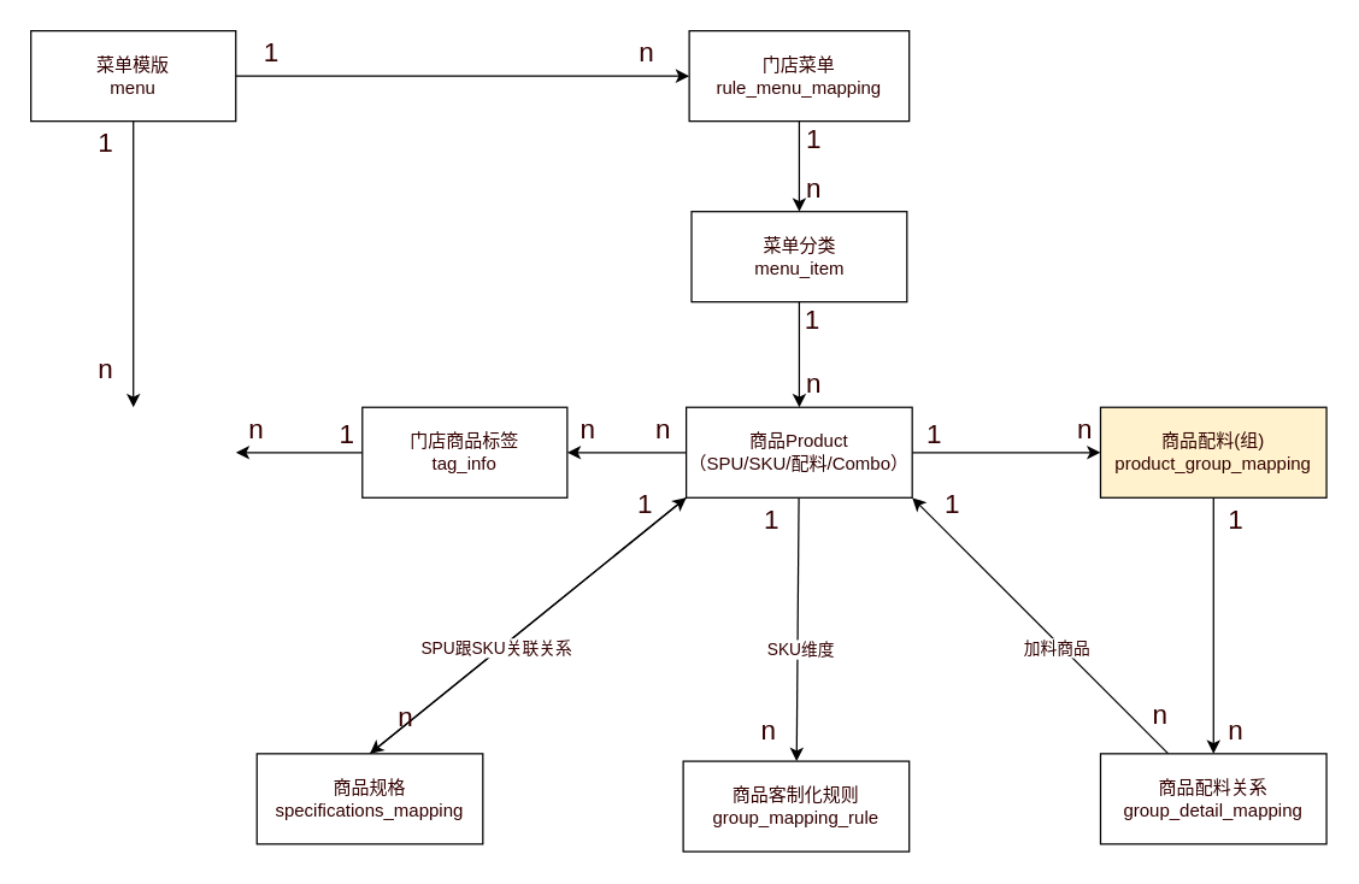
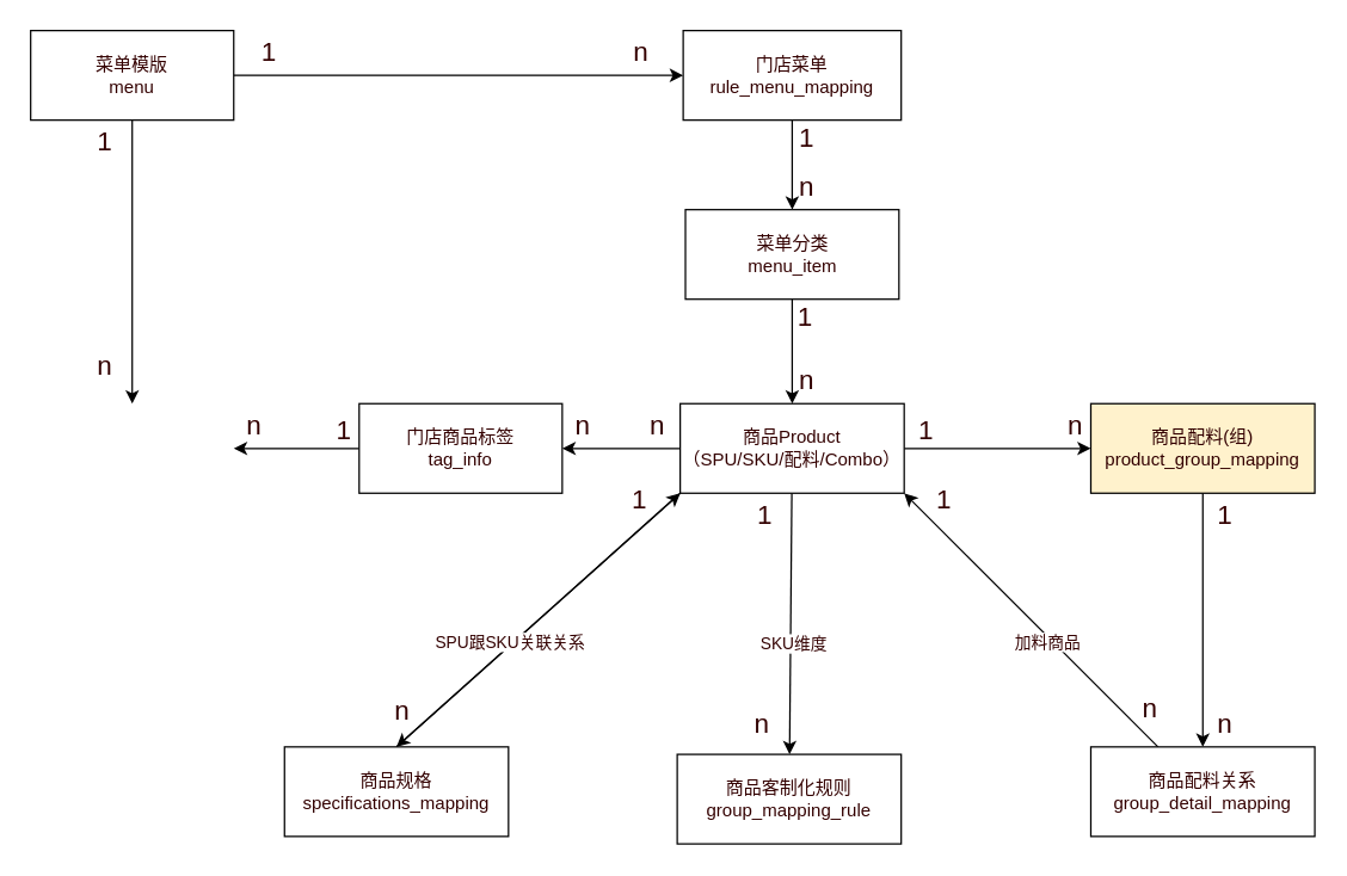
  <mxCell id="0" />
  <mxCell id="1" parent="0" />
  <mxCell id="2" style="rounded=0;orthogonalLoop=1;jettySize=auto;html=1;exitX=0;exitY=1;exitDx=0;exitDy=0;entryX=0.5;entryY=0;entryDx=0;entryDy=0;fontColor=#330000;" parent="1" source="7" target="19" edge="1"><mxGeometry relative="1" as="geometry"><mxPoint x="269.634" y="505" as="targetPoint" /></mxGeometry></mxCell>
  <mxCell id="3" style="rounded=0;orthogonalLoop=1;jettySize=auto;html=1;fontColor=#330000;" parent="1" source="7" target="20" edge="1"><mxGeometry relative="1" as="geometry" /></mxCell>
  <mxCell id="4" value="SKU维度" style="edgeLabel;html=1;align=center;verticalAlign=middle;resizable=0;points=[];fontColor=#330000;" parent="3" vertex="1" connectable="0"><mxGeometry x="-0.209" y="2" relative="1" as="geometry"><mxPoint x="-1" y="31" as="offset" /></mxGeometry></mxCell>
  <mxCell id="5" style="edgeStyle=orthogonalEdgeStyle;rounded=0;orthogonalLoop=1;jettySize=auto;html=1;entryX=0;entryY=0.5;entryDx=0;entryDy=0;fontColor=#330000;" parent="1" source="7" target="12" edge="1"><mxGeometry relative="1" as="geometry" /></mxCell>
  <mxCell id="6" style="edgeStyle=orthogonalEdgeStyle;rounded=0;orthogonalLoop=1;jettySize=auto;html=1;entryX=1;entryY=0.5;entryDx=0;entryDy=0;fontColor=#330000;" parent="1" source="7" target="25" edge="1"><mxGeometry relative="1" as="geometry" /></mxCell>
  <mxCell id="7" value="&lt;div&gt;商品P&lt;span style=&quot;background-color: initial;&quot;&gt;roduct&lt;/span&gt;&lt;/div&gt;&lt;div&gt;（SPU/SKU/配料/Combo）&lt;/div&gt;" style="rounded=0;whiteSpace=wrap;html=1;fontColor=#330000;" parent="1" vertex="1"><mxGeometry x="455" y="270" width="150" height="60" as="geometry" /></mxCell>
  <mxCell id="8" style="edgeStyle=orthogonalEdgeStyle;rounded=0;orthogonalLoop=1;jettySize=auto;html=1;fontColor=#330000;endArrow=none;endFill=0;startArrow=classic;startFill=1;" parent="1" source="10" target="16" edge="1"><mxGeometry relative="1" as="geometry" /></mxCell>
  <mxCell id="9" style="edgeStyle=orthogonalEdgeStyle;rounded=0;orthogonalLoop=1;jettySize=auto;html=1;entryX=0.5;entryY=0;entryDx=0;entryDy=0;fontColor=#330000;" parent="1" source="10" target="14" edge="1"><mxGeometry relative="1" as="geometry" /></mxCell>
  <mxCell id="10" value="&lt;div&gt;&lt;span style=&quot;background-color: initial;&quot;&gt;门店菜单&lt;/span&gt;&lt;br&gt;&lt;/div&gt;&lt;div&gt;&lt;div&gt;rule_menu_mapping&lt;/div&gt;&lt;/div&gt;" style="rounded=0;whiteSpace=wrap;html=1;fontColor=#330000;" parent="1" vertex="1"><mxGeometry x="457" y="20" width="146" height="60" as="geometry" /></mxCell>
  <mxCell id="11" style="edgeStyle=orthogonalEdgeStyle;rounded=0;orthogonalLoop=1;jettySize=auto;html=1;fontColor=#330000;" parent="1" source="12" target="23" edge="1"><mxGeometry relative="1" as="geometry" /></mxCell>
  <mxCell id="12" value="&lt;div&gt;商品配料(组)&lt;/div&gt;&lt;div&gt;product_group_mapping&lt;br&gt;&lt;/div&gt;" style="rounded=0;whiteSpace=wrap;html=1;fontColor=#330000;fillColor=#fff2cc;" parent="1" vertex="1"><mxGeometry x="730" y="270" width="150" height="60" as="geometry" /></mxCell>
  <mxCell id="13" style="rounded=0;orthogonalLoop=1;jettySize=auto;html=1;entryX=0.5;entryY=0;entryDx=0;entryDy=0;exitX=0.5;exitY=1;exitDx=0;exitDy=0;fontColor=#330000;" parent="1" source="14" target="7" edge="1"><mxGeometry relative="1" as="geometry" /></mxCell>
  <mxCell id="14" value="&lt;div&gt;菜单分类&lt;/div&gt;&lt;div&gt;menu_item&lt;br&gt;&lt;/div&gt;" style="rounded=0;whiteSpace=wrap;html=1;fontColor=#330000;" parent="1" vertex="1"><mxGeometry x="458.5" y="140" width="143" height="60" as="geometry" /></mxCell>
  <mxCell id="15" style="edgeStyle=orthogonalEdgeStyle;rounded=0;orthogonalLoop=1;jettySize=auto;html=1;entryX=0.5;entryY=0;entryDx=0;entryDy=0;fontColor=#330000;" parent="1" source="16" edge="1"><mxGeometry relative="1" as="geometry"><mxPoint x="88" y="270" as="targetPoint" /></mxGeometry></mxCell>
  <mxCell id="16" value="&lt;div&gt;&lt;div&gt;菜单模版&lt;/div&gt;&lt;div&gt;menu&lt;/div&gt;&lt;/div&gt;" style="rounded=0;whiteSpace=wrap;html=1;fontColor=#330000;" parent="1" vertex="1"><mxGeometry x="20" y="20" width="136" height="60" as="geometry" /></mxCell>
  <mxCell id="17" style="rounded=0;orthogonalLoop=1;jettySize=auto;html=1;exitX=0.5;exitY=0;exitDx=0;exitDy=0;entryX=0;entryY=1;entryDx=0;entryDy=0;fontColor=#330000;" parent="1" source="19" target="7" edge="1"><mxGeometry relative="1" as="geometry"><mxPoint x="530" y="330" as="targetPoint" /><mxPoint x="269.634" y="505" as="sourcePoint" /></mxGeometry></mxCell>
  <mxCell id="18" value="SPU跟SKU关联关系" style="edgeLabel;html=1;align=center;verticalAlign=middle;resizable=0;points=[];fontColor=#330000;" parent="17" vertex="1" connectable="0"><mxGeometry x="-0.215" y="-2" relative="1" as="geometry"><mxPoint y="-5" as="offset" /></mxGeometry></mxCell>
- <mxCell id="19" value="&lt;div&gt;商品规格&lt;br&gt;&lt;/div&gt;specifications_mapping" style="rounded=0;whiteSpace=wrap;html=1;fontColor=#330000;" parent="1" vertex="1"><mxGeometry x="170" y="500" width="150" height="60" as="geometry" /></mxCell>
+ <mxCell id="19" value="&lt;div&gt;商品规格&lt;br&gt;&lt;/div&gt;specifications_mapping" style="rounded=0;whiteSpace=wrap;html=1;fontColor=#330000;" parent="1" vertex="1"><mxGeometry x="190" y="500" width="150" height="60" as="geometry" /></mxCell>
  <mxCell id="20" value="&lt;div&gt;商品客制化规则&lt;/div&gt;&lt;div&gt;group_mapping_rule&lt;br&gt;&lt;/div&gt;" style="rounded=0;whiteSpace=wrap;html=1;fontColor=#330000;" parent="1" vertex="1"><mxGeometry x="453" y="505" width="150" height="60" as="geometry" /></mxCell>
  <mxCell id="21" style="rounded=0;orthogonalLoop=1;jettySize=auto;html=1;entryX=1;entryY=1;entryDx=0;entryDy=0;fontColor=#330000;" parent="1" source="23" target="7" edge="1"><mxGeometry relative="1" as="geometry" /></mxCell>
  <mxCell id="22" value="加料商品" style="edgeLabel;html=1;align=center;verticalAlign=middle;resizable=0;points=[];fontColor=#330000;" parent="21" vertex="1" connectable="0"><mxGeometry x="0.029" y="-1" relative="1" as="geometry"><mxPoint x="12" y="18" as="offset" /></mxGeometry></mxCell>
  <mxCell id="23" value="&lt;div&gt;商品配料关系&lt;/div&gt;&lt;div&gt;group_detail_mapping&lt;br&gt;&lt;/div&gt;" style="rounded=0;whiteSpace=wrap;html=1;fontColor=#330000;" parent="1" vertex="1"><mxGeometry x="730" y="500" width="150" height="60" as="geometry" /></mxCell>
  <mxCell id="24" style="edgeStyle=orthogonalEdgeStyle;rounded=0;orthogonalLoop=1;jettySize=auto;html=1;entryX=1;entryY=0.5;entryDx=0;entryDy=0;fontColor=#330000;" parent="1" source="25" edge="1"><mxGeometry relative="1" as="geometry"><mxPoint x="156" y="300" as="targetPoint" /></mxGeometry></mxCell>
  <mxCell id="25" value="&lt;div&gt;&lt;span style=&quot;background-color: initial;&quot;&gt;门店商品标签&lt;/span&gt;&lt;br&gt;&lt;/div&gt;&lt;div&gt;tag_info&lt;br&gt;&lt;/div&gt;" style="rounded=0;whiteSpace=wrap;html=1;fontColor=#330000;" parent="1" vertex="1"><mxGeometry x="240" y="270" width="136" height="60" as="geometry" /></mxCell>
  <mxCell id="26" value="&lt;font style=&quot;font-size: 18px;&quot;&gt;1&lt;/font&gt;" style="text;html=1;align=center;verticalAlign=middle;whiteSpace=wrap;rounded=0;fontColor=#330000;fontSize=18;" parent="1" vertex="1"><mxGeometry x="150" y="20" width="60" height="30" as="geometry" /></mxCell>
  <mxCell id="27" value="&lt;font style=&quot;font-size: 18px;&quot;&gt;n&lt;/font&gt;" style="text;html=1;align=center;verticalAlign=middle;whiteSpace=wrap;rounded=0;fontColor=#330000;fontSize=18;" parent="1" vertex="1"><mxGeometry x="398.5" y="20" width="60" height="30" as="geometry" /></mxCell>
  <mxCell id="28" value="&lt;font style=&quot;font-size: 18px;&quot;&gt;1&lt;/font&gt;" style="text;html=1;align=center;verticalAlign=middle;whiteSpace=wrap;rounded=0;fontColor=#330000;fontSize=18;" parent="1" vertex="1"><mxGeometry x="40" y="80" width="60" height="30" as="geometry" /></mxCell>
  <mxCell id="29" value="&lt;font style=&quot;font-size: 18px;&quot;&gt;n&lt;/font&gt;" style="text;html=1;align=center;verticalAlign=middle;whiteSpace=wrap;rounded=0;fontColor=#330000;fontSize=18;" parent="1" vertex="1"><mxGeometry x="40" y="230" width="60" height="30" as="geometry" /></mxCell>
  <mxCell id="30" value="&lt;font style=&quot;font-size: 18px;&quot;&gt;n&lt;/font&gt;" style="text;html=1;align=center;verticalAlign=middle;whiteSpace=wrap;rounded=0;fontColor=#330000;fontSize=18;" parent="1" vertex="1"><mxGeometry x="140" y="270" width="60" height="30" as="geometry" /></mxCell>
  <mxCell id="31" value="&lt;font style=&quot;font-size: 18px;&quot;&gt;1&lt;/font&gt;" style="text;html=1;align=center;verticalAlign=middle;whiteSpace=wrap;rounded=0;fontColor=#330000;fontSize=18;" parent="1" vertex="1"><mxGeometry x="200" y="273" width="60" height="30" as="geometry" /></mxCell>
  <mxCell id="32" value="&lt;font style=&quot;font-size: 18px;&quot;&gt;1&lt;/font&gt;" style="text;html=1;align=center;verticalAlign=middle;whiteSpace=wrap;rounded=0;fontColor=#330000;fontSize=18;" parent="1" vertex="1"><mxGeometry x="398" y="320" width="60" height="30" as="geometry" /></mxCell>
  <mxCell id="33" value="&lt;font style=&quot;font-size: 18px;&quot;&gt;n&lt;/font&gt;" style="text;html=1;align=center;verticalAlign=middle;whiteSpace=wrap;rounded=0;fontColor=#330000;fontSize=18;" parent="1" vertex="1"><mxGeometry x="239" y="461" width="60" height="30" as="geometry" /></mxCell>
  <mxCell id="34" value="&lt;font style=&quot;font-size: 18px;&quot;&gt;1&lt;/font&gt;" style="text;html=1;align=center;verticalAlign=middle;whiteSpace=wrap;rounded=0;fontColor=#330000;fontSize=18;" parent="1" vertex="1"><mxGeometry x="482" y="330" width="60" height="30" as="geometry" /></mxCell>
  <mxCell id="35" value="&lt;font style=&quot;font-size: 18px;&quot;&gt;n&lt;/font&gt;" style="text;html=1;align=center;verticalAlign=middle;whiteSpace=wrap;rounded=0;fontColor=#330000;fontSize=18;" parent="1" vertex="1"><mxGeometry x="480" y="470" width="60" height="30" as="geometry" /></mxCell>
  <mxCell id="36" value="&lt;font style=&quot;font-size: 18px;&quot;&gt;1&lt;/font&gt;" style="text;html=1;align=center;verticalAlign=middle;whiteSpace=wrap;rounded=0;fontColor=#330000;fontSize=18;" parent="1" vertex="1"><mxGeometry x="601.5" y="320" width="60" height="30" as="geometry" /></mxCell>
  <mxCell id="37" value="&lt;font style=&quot;font-size: 18px;&quot;&gt;n&lt;/font&gt;" style="text;html=1;align=center;verticalAlign=middle;whiteSpace=wrap;rounded=0;fontColor=#330000;fontSize=18;" parent="1" vertex="1"><mxGeometry x="740" y="460" width="60" height="30" as="geometry" /></mxCell>
  <mxCell id="38" value="&lt;font style=&quot;font-size: 18px;&quot;&gt;1&lt;/font&gt;" style="text;html=1;align=center;verticalAlign=middle;whiteSpace=wrap;rounded=0;fontColor=#330000;fontSize=18;" parent="1" vertex="1"><mxGeometry x="790" y="330" width="60" height="30" as="geometry" /></mxCell>
  <mxCell id="39" value="&lt;font style=&quot;font-size: 18px;&quot;&gt;n&lt;/font&gt;" style="text;html=1;align=center;verticalAlign=middle;whiteSpace=wrap;rounded=0;fontColor=#330000;fontSize=18;" parent="1" vertex="1"><mxGeometry x="790" y="470" width="60" height="30" as="geometry" /></mxCell>
  <mxCell id="40" value="&lt;font style=&quot;font-size: 18px;&quot;&gt;1&lt;/font&gt;" style="text;html=1;align=center;verticalAlign=middle;whiteSpace=wrap;rounded=0;fontColor=#330000;fontSize=18;" parent="1" vertex="1"><mxGeometry x="510" y="77" width="60" height="30" as="geometry" /></mxCell>
  <mxCell id="41" value="&lt;font style=&quot;font-size: 18px;&quot;&gt;n&lt;/font&gt;" style="text;html=1;align=center;verticalAlign=middle;whiteSpace=wrap;rounded=0;fontColor=#330000;fontSize=18;" parent="1" vertex="1"><mxGeometry x="510" y="110" width="60" height="30" as="geometry" /></mxCell>
  <mxCell id="42" value="&lt;font style=&quot;font-size: 18px;&quot;&gt;1&lt;/font&gt;" style="text;html=1;align=center;verticalAlign=middle;whiteSpace=wrap;rounded=0;fontColor=#330000;fontSize=18;" parent="1" vertex="1"><mxGeometry x="509" y="197" width="60" height="30" as="geometry" /></mxCell>
  <mxCell id="43" value="&lt;font style=&quot;font-size: 18px;&quot;&gt;n&lt;/font&gt;" style="text;html=1;align=center;verticalAlign=middle;whiteSpace=wrap;rounded=0;fontColor=#330000;fontSize=18;" parent="1" vertex="1"><mxGeometry x="510" y="240" width="60" height="30" as="geometry" /></mxCell>
  <mxCell id="44" value="&lt;font style=&quot;font-size: 18px;&quot;&gt;n&lt;/font&gt;" style="text;html=1;align=center;verticalAlign=middle;whiteSpace=wrap;rounded=0;fontColor=#330000;fontSize=18;" parent="1" vertex="1"><mxGeometry x="360" y="270" width="60" height="30" as="geometry" /></mxCell>
  <mxCell id="45" value="&lt;font style=&quot;font-size: 18px;&quot;&gt;n&lt;/font&gt;" style="text;html=1;align=center;verticalAlign=middle;whiteSpace=wrap;rounded=0;fontColor=#330000;fontSize=18;" parent="1" vertex="1"><mxGeometry x="410" y="270" width="60" height="30" as="geometry" /></mxCell>
  <mxCell id="46" value="&lt;font style=&quot;font-size: 18px;&quot;&gt;1&lt;/font&gt;" style="text;html=1;align=center;verticalAlign=middle;whiteSpace=wrap;rounded=0;fontColor=#330000;fontSize=18;" parent="1" vertex="1"><mxGeometry x="590" y="273" width="60" height="30" as="geometry" /></mxCell>
  <mxCell id="47" value="&lt;font style=&quot;font-size: 18px;&quot;&gt;n&lt;/font&gt;" style="text;html=1;align=center;verticalAlign=middle;whiteSpace=wrap;rounded=0;fontColor=#330000;fontSize=18;" parent="1" vertex="1"><mxGeometry x="690" y="270" width="60" height="30" as="geometry" /></mxCell>
